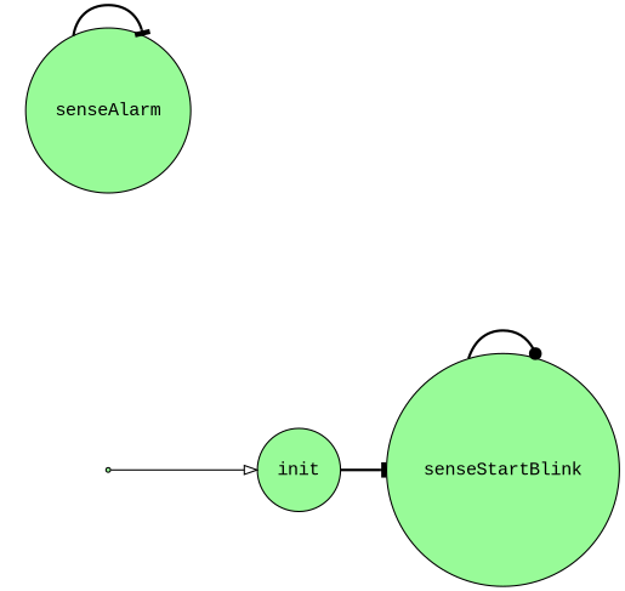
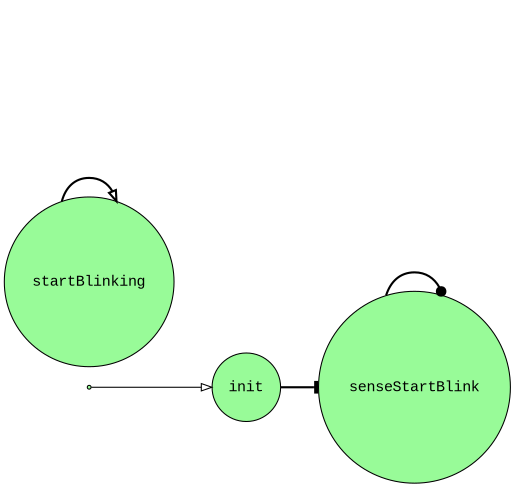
  digraph {
    fontname="Liberation Mono"
    rankdir=LR
    node [fillcolor=palegreen fontname="Liberation Mono" shape=circle style=filled]
    edge [arrowhead=onormal fontname="Liberation Mono" style=bold]
    iniziale [shape=point]
    init
    senseStartBlink
-   senseAlarm
+   startBlinking
    iniziale -> init [style=solid]
    init -> senseStartBlink [arrowhead=tee]
    senseStartBlink -> senseStartBlink [arrowhead=dot]
-   senseAlarm -> senseAlarm [arrowhead=tee]
+   startBlinking -> startBlinking
  }
